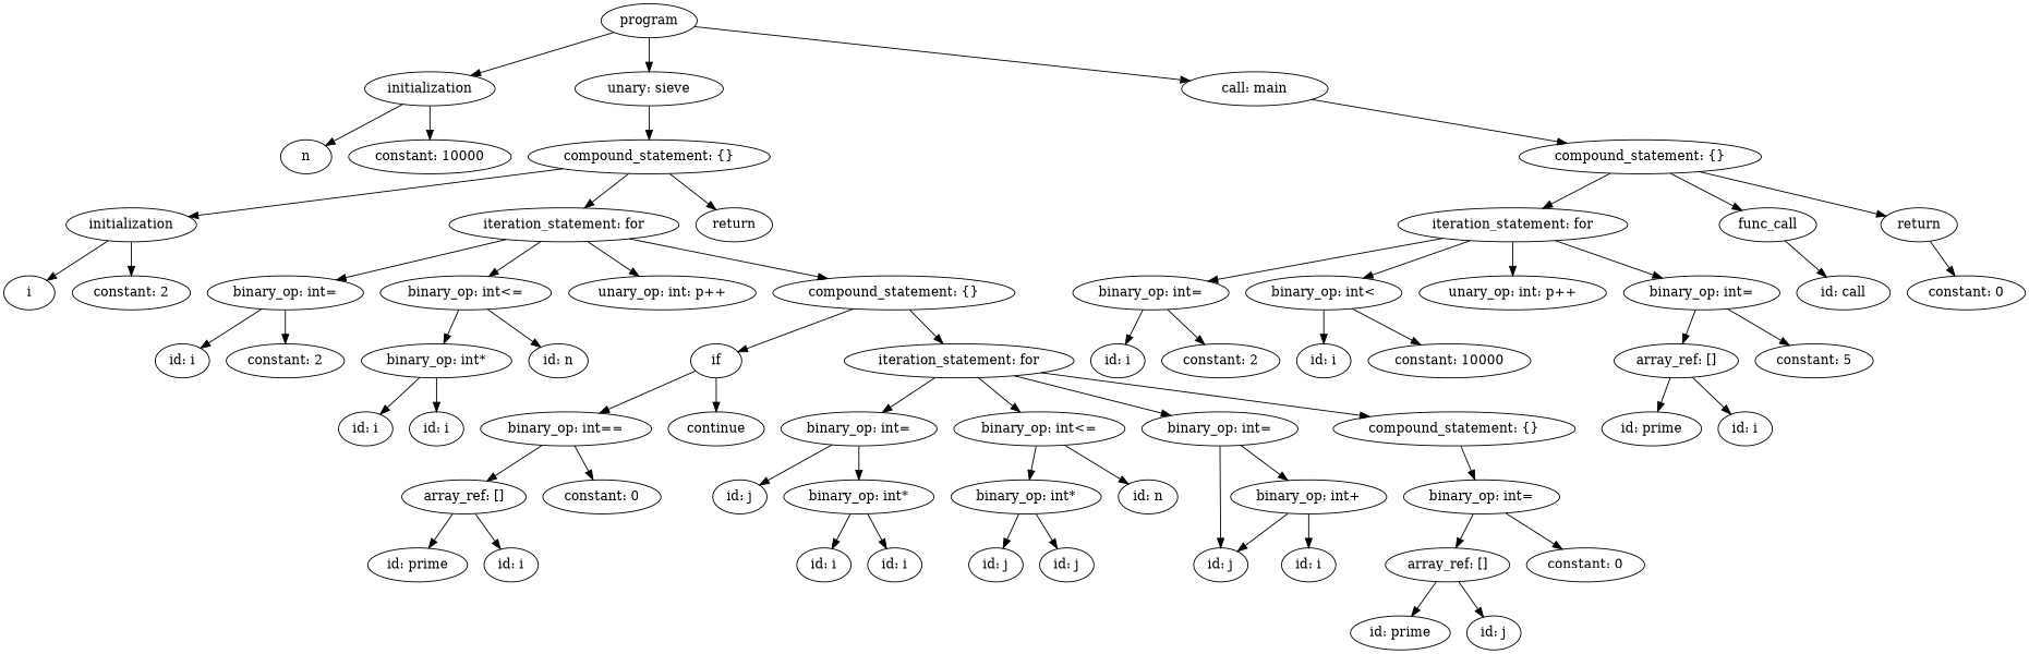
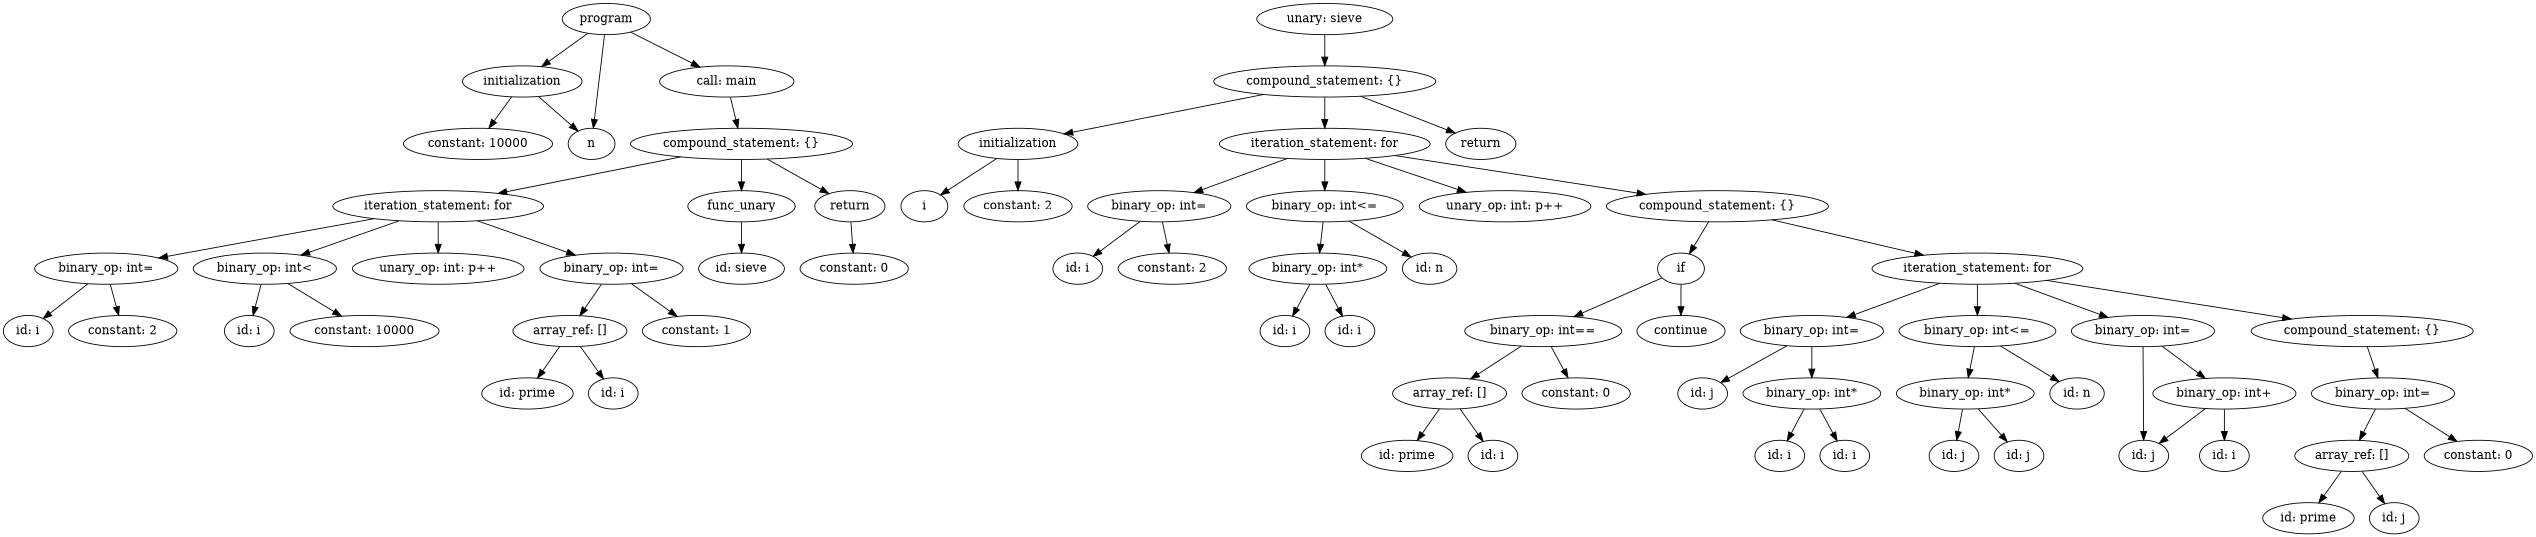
  strict digraph {
    n1 [height=0.5 label=program width=1.4082]
    n2 [height=0.5 label=initialization width=1.9167]
    n3 [height=0.5 label="unary: sieve" width=2.1845]
    n4 [height=0.5 label="call: main" width=2.1528]
    n5 [height=0.5 label=n width=0.75]
    n6 [height=0.5 label="constant: 10000" width=2.3889]
    n7 [height=0.5 label="compound_statement: {}" width=3.5566]
    n8 [height=0.5 label="compound_statement: {}" width=3.5566]
    n9 [height=0.5 label=initialization width=1.9167]
    n10 [height=0.5 label="iteration_statement: for" width=3.3761]
    n11 [height=0.5 label=return width=1.125]
    n12 [height=0.5 label="iteration_statement: for" width=3.3761]
-   n13 [height=0.5 label=func_call width=1.4306]
+   n13 [height=0.5 label=func_unary width=1.4306]
    n14 [height=0.5 label=return width=1.125]
    n15 [height=0.5 label=i width=0.75]
    n16 [height=0.5 label="constant: 2" width=1.7361]
    n17 [height=0.5 label="binary_op: int=" width=2.2929]
    n18 [height=0.5 label="binary_op: int<=" width=2.5139]
    n19 [height=0.5 label="unary_op: int: p++" width=2.75]
    n20 [height=0.5 label="compound_statement: {}" width=3.5566]
    n21 [height=0.5 label="binary_op: int=" width=2.2929]
    n22 [height=0.5 label="binary_op: int<" width=2.2929]
    n23 [height=0.5 label="unary_op: int: p++" width=2.75]
    n24 [height=0.5 label="binary_op: int=" width=2.2929]
-   n25 [height=0.5 label="id: call" width=1.375]
+   n25 [height=0.5 label="id: sieve" width=1.375]
    n26 [height=0.5 label="constant: 0" width=1.7361]
    n27 [height=0.5 label="id: i" width=0.79437]
    n28 [height=0.5 label="constant: 2" width=1.7361]
    n29 [height=0.5 label="binary_op: int*" width=2.2083]
    n30 [height=0.5 label="id: n" width=0.86659]
    n31 [height=0.5 label=if width=0.75]
    n32 [height=0.5 label="iteration_statement: for" width=3.3761]
    n33 [height=0.5 label="id: i" width=0.79437]
    n34 [height=0.5 label="constant: 2" width=1.7361]
    n35 [height=0.5 label="id: i" width=0.79437]
    n36 [height=0.5 label="constant: 10000" width=2.3889]
    n37 [height=0.5 label="array_ref: []" width=1.8234]
-   n38 [height=0.5 label="constant: 5" width=1.7361]
+   n38 [height=0.5 label="constant: 1" width=1.7361]
    n39 [height=0.5 label="id: i" width=0.79437]
    n40 [height=0.5 label="id: i" width=0.79437]
    n41 [height=0.5 label="binary_op: int==" width=2.5139]
    n42 [height=0.5 label=continue width=1.4082]
    n43 [height=0.5 label="binary_op: int=" width=2.2929]
    n44 [height=0.5 label="binary_op: int<=" width=2.5139]
    n45 [height=0.5 label="binary_op: int=" width=2.2929]
    n46 [height=0.5 label="compound_statement: {}" width=3.5566]
    n47 [height=0.5 label="id: prime" width=1.4624]
    n48 [height=0.5 label="id: i" width=0.79437]
    n49 [height=0.5 label="array_ref: []" width=1.8234]
    n50 [height=0.5 label="constant: 0" width=1.7361]
    n51 [height=0.5 label="id: j" width=0.79437]
    n52 [height=0.5 label="binary_op: int*" width=2.2083]
    n53 [height=0.5 label="binary_op: int*" width=2.2083]
    n54 [height=0.5 label="id: n" width=0.86659]
    n55 [height=0.5 label="id: j" width=0.79437]
    n56 [height=0.5 label="binary_op: int+" width=2.2929]
    n57 [height=0.5 label="binary_op: int=" width=2.2929]
    n58 [height=0.5 label="id: prime" width=1.4624]
    n59 [height=0.5 label="id: i" width=0.79437]
    n60 [height=0.5 label="id: i" width=0.79437]
    n61 [height=0.5 label="id: i" width=0.79437]
    n62 [height=0.5 label="id: j" width=0.79437]
    n63 [height=0.5 label="id: j" width=0.79437]
    n64 [height=0.5 label="id: i" width=0.79437]
    n65 [height=0.5 label="array_ref: []" width=1.8234]
    n66 [height=0.5 label="constant: 0" width=1.7361]
    n67 [height=0.5 label="id: prime" width=1.4624]
    n68 [height=0.5 label="id: j" width=0.79437]
    n1 -> n2
-   n1 -> n3
+   n1 -> n5
    n1 -> n4
    n2 -> n5
    n2 -> n6
    n3 -> n7
    n4 -> n8
    n7 -> n9
    n7 -> n10
    n7 -> n11
    n8 -> n12
    n8 -> n13
    n8 -> n14
    n9 -> n15
    n9 -> n16
    n10 -> n17
    n10 -> n18
    n10 -> n19
    n10 -> n20
    n12 -> n21
    n12 -> n22
    n12 -> n23
    n12 -> n24
    n13 -> n25
    n14 -> n26
    n17 -> n27
    n17 -> n28
    n18 -> n29
    n18 -> n30
    n20 -> n31
    n20 -> n32
    n21 -> n33
    n21 -> n34
    n22 -> n35
    n22 -> n36
    n24 -> n37
    n24 -> n38
    n29 -> n39
    n29 -> n40
    n31 -> n41
    n31 -> n42
    n32 -> n43
    n32 -> n44
    n32 -> n45
    n32 -> n46
    n37 -> n47
    n37 -> n48
    n41 -> n49
    n41 -> n50
    n43 -> n51
    n43 -> n52
    n44 -> n53
    n44 -> n54
    n45 -> n55
    n45 -> n56
    n46 -> n57
    n49 -> n58
    n49 -> n59
    n52 -> n60
    n52 -> n61
    n53 -> n62
    n53 -> n63
    n56 -> n55
    n56 -> n64
    n57 -> n65
    n57 -> n66
    n65 -> n67
    n65 -> n68
  }
